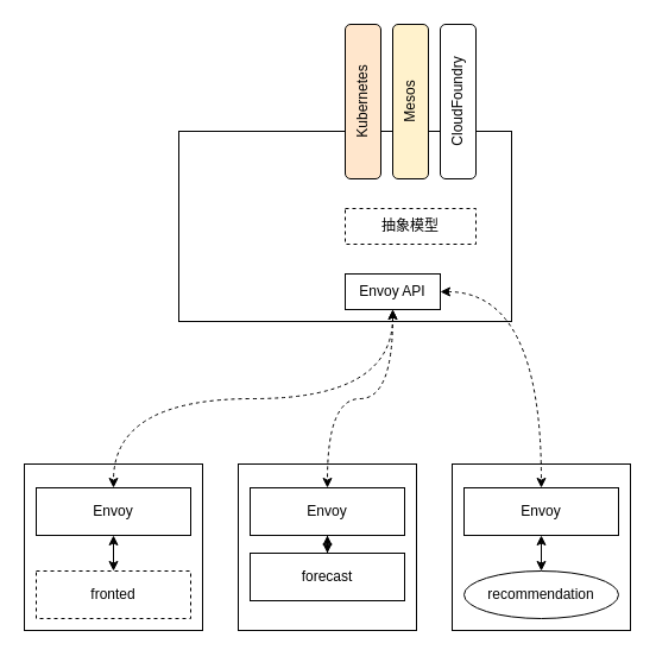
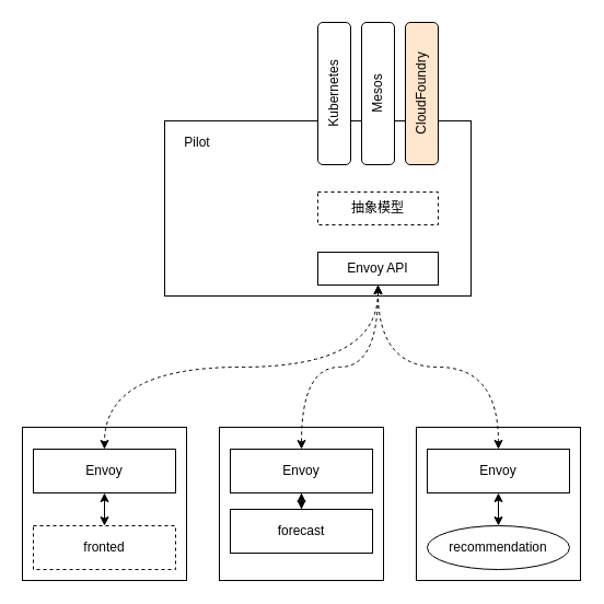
  <mxCell id="0" />
  <mxCell id="1" parent="0" />
  <mxCell id="2" value="" style="rounded=0;whiteSpace=wrap;html=1;" vertex="1" parent="1"><mxGeometry x="20" y="390" width="150" height="140" as="geometry" /></mxCell>
  <mxCell id="3" style="edgeStyle=orthogonalEdgeStyle;rounded=0;orthogonalLoop=1;jettySize=auto;html=1;startArrow=classic;startFill=1;" edge="1" parent="1" source="4" target="5"><mxGeometry relative="1" as="geometry" /></mxCell>
  <mxCell id="4" value="Envoy" style="rounded=0;whiteSpace=wrap;html=1;" vertex="1" parent="1"><mxGeometry x="30" y="410" width="130" height="40" as="geometry" /></mxCell>
  <mxCell id="5" value="fronted" style="rounded=0;whiteSpace=wrap;html=1;dashed=1;" vertex="1" parent="1"><mxGeometry x="30" y="480" width="130" height="40" as="geometry" /></mxCell>
  <mxCell id="6" value="" style="rounded=0;whiteSpace=wrap;html=1;" vertex="1" parent="1"><mxGeometry x="200" y="390" width="150" height="140" as="geometry" /></mxCell>
  <mxCell id="7" style="edgeStyle=orthogonalEdgeStyle;rounded=0;orthogonalLoop=1;jettySize=auto;html=1;entryX=0.5;entryY=0;entryDx=0;entryDy=0;startArrow=classic;startFill=1;" edge="1" parent="1" source="8" target="9"><mxGeometry relative="1" as="geometry" /></mxCell>
  <mxCell id="8" value="Envoy" style="rounded=0;whiteSpace=wrap;html=1;" vertex="1" parent="1"><mxGeometry x="210" y="410" width="130" height="40" as="geometry" /></mxCell>
  <mxCell id="9" value="forecast" style="rounded=0;whiteSpace=wrap;html=1;" vertex="1" parent="1"><mxGeometry x="210" y="465" width="130" height="40" as="geometry" /></mxCell>
  <mxCell id="10" value="" style="rounded=0;whiteSpace=wrap;html=1;" vertex="1" parent="1"><mxGeometry x="380" y="390" width="150" height="140" as="geometry" /></mxCell>
  <mxCell id="11" style="edgeStyle=orthogonalEdgeStyle;rounded=0;orthogonalLoop=1;jettySize=auto;html=1;entryX=0.5;entryY=0;entryDx=0;entryDy=0;startArrow=classic;startFill=1;" edge="1" parent="1" source="12" target="13"><mxGeometry relative="1" as="geometry" /></mxCell>
  <mxCell id="12" value="Envoy" style="rounded=0;whiteSpace=wrap;html=1;" vertex="1" parent="1"><mxGeometry x="390" y="410" width="130" height="40" as="geometry" /></mxCell>
  <mxCell id="13" value="recommendation" style="ellipse;whiteSpace=wrap;html=1;" vertex="1" parent="1"><mxGeometry x="390" y="480" width="130" height="40" as="geometry" /></mxCell>
  <mxCell id="14" value="" style="rounded=0;whiteSpace=wrap;html=1;" vertex="1" parent="1"><mxGeometry x="150" y="110" width="280" height="160" as="geometry" /></mxCell>
  <mxCell id="15" value="抽象模型" style="rounded=0;whiteSpace=wrap;html=1;dashed=1;" vertex="1" parent="1"><mxGeometry x="290" y="175" width="110" height="30" as="geometry" /></mxCell>
  <mxCell id="16" style="edgeStyle=orthogonalEdgeStyle;orthogonalLoop=1;jettySize=auto;html=1;entryX=0.5;entryY=0;entryDx=0;entryDy=0;startArrow=classic;startFill=1;curved=1;dashed=1;exitX=0.5;exitY=1;exitDx=0;exitDy=0;" edge="1" parent="1" source="19" target="4"><mxGeometry relative="1" as="geometry" /></mxCell>
  <mxCell id="17" style="edgeStyle=orthogonalEdgeStyle;curved=1;orthogonalLoop=1;jettySize=auto;html=1;dashed=1;startArrow=classic;startFill=1;" edge="1" parent="1" source="19" target="12"><mxGeometry relative="1" as="geometry" /></mxCell>
  <mxCell id="18" style="edgeStyle=orthogonalEdgeStyle;curved=1;orthogonalLoop=1;jettySize=auto;html=1;dashed=1;startArrow=classic;startFill=1;" edge="1" parent="1" source="19" target="8"><mxGeometry relative="1" as="geometry" /></mxCell>
- <mxCell id="19" value="Envoy API" style="rounded=0;whiteSpace=wrap;html=1;" vertex="1" parent="1"><mxGeometry x="290" y="230" width="80" height="30" as="geometry" /></mxCell>
- <mxCell id="21" value="Kubernetes" style="rounded=1;whiteSpace=wrap;html=1;horizontal=0;fillColor=#ffe6cc;" vertex="1" parent="1"><mxGeometry x="290" y="20" width="30" height="130" as="geometry" /></mxCell>
- <mxCell id="22" value="Mesos" style="rounded=1;whiteSpace=wrap;html=1;horizontal=0;fillColor=#fff2cc;" vertex="1" parent="1"><mxGeometry x="330" y="20" width="30" height="130" as="geometry" /></mxCell>
- <mxCell id="23" value="CloudFoundry" style="rounded=1;whiteSpace=wrap;html=1;horizontal=0;" vertex="1" parent="1"><mxGeometry x="370" y="20" width="30" height="130" as="geometry" /></mxCell>
+ <mxCell id="19" value="Envoy API" style="rounded=0;whiteSpace=wrap;html=1;" vertex="1" parent="1"><mxGeometry x="290" y="230" width="110" height="30" as="geometry" /></mxCell>
+ <mxCell id="20" value="Pilot" style="text;html=1;strokeColor=none;fillColor=none;align=center;verticalAlign=middle;whiteSpace=wrap;rounded=0;" vertex="1" parent="1"><mxGeometry x="160" y="120" width="40" height="20" as="geometry" /></mxCell>
+ <mxCell id="21" value="Kubernetes" style="rounded=1;whiteSpace=wrap;html=1;horizontal=0;" vertex="1" parent="1"><mxGeometry x="290" y="20" width="30" height="130" as="geometry" /></mxCell>
+ <mxCell id="22" value="Mesos" style="rounded=1;whiteSpace=wrap;html=1;horizontal=0;" vertex="1" parent="1"><mxGeometry x="330" y="20" width="30" height="130" as="geometry" /></mxCell>
+ <mxCell id="23" value="CloudFoundry" style="rounded=1;whiteSpace=wrap;html=1;horizontal=0;fillColor=#ffe6cc;" vertex="1" parent="1"><mxGeometry x="370" y="20" width="30" height="130" as="geometry" /></mxCell>
